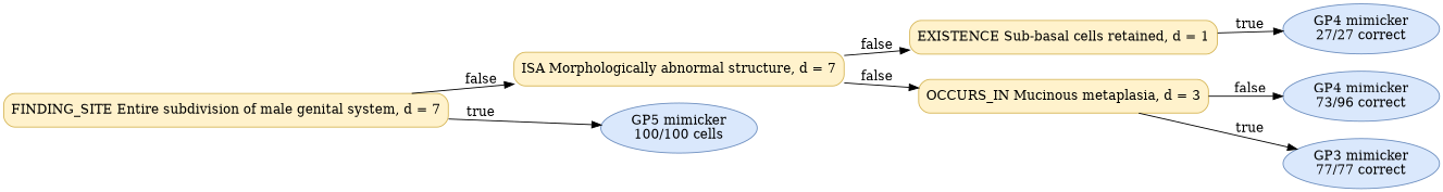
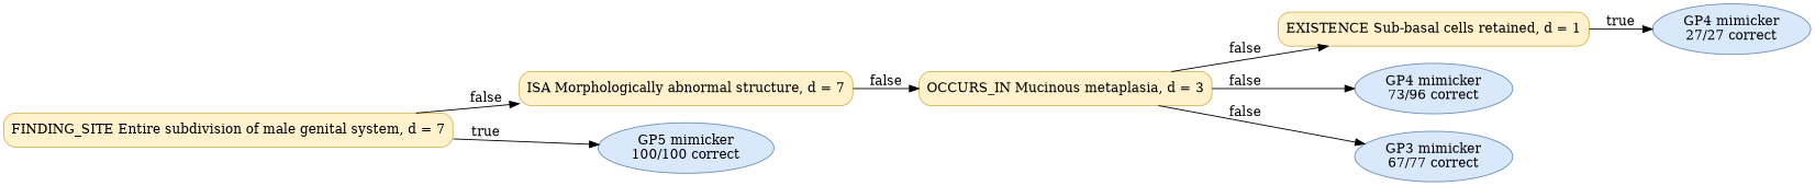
  digraph {
    fontname="Times-Roman"
    rankdir=LR
    node [color="#D6B656" fillcolor="#FFF2CC" fontname="Times-Roman" shape=box style="rounded,filled"]
    n1 [label="FINDING_SITE Entire subdivision of male genital system, d = 7"]
    n2 [label="ISA Morphologically abnormal structure, d = 7"]
-   n3 [color="#6C8EBF" fillcolor="#DAE8FC" label=<GP5 mimicker<br/>100/100 cells> shape=ellipse]
+   n3 [color="#6C8EBF" fillcolor="#DAE8FC" label=<GP5 mimicker<br/>100/100 correct> shape=ellipse]
    n4 [label="EXISTENCE Sub-basal cells retained, d = 1"]
    n5 [label="OCCURS_IN Mucinous metaplasia, d = 3"]
    n6 [color="#6C8EBF" fillcolor="#DAE8FC" label=<GP4 mimicker<br/>27/27 correct> shape=ellipse]
    n7 [color="#6C8EBF" fillcolor="#DAE8FC" label=<GP4 mimicker<br/>73/96 correct> shape=ellipse]
-   n8 [color="#6C8EBF" fillcolor="#DAE8FC" label=<GP3 mimicker<br/>77/77 correct> shape=ellipse]
+   n8 [color="#6C8EBF" fillcolor="#DAE8FC" label=<GP3 mimicker<br/>67/77 correct> shape=ellipse]
    n1 -> n2 [label=false]
    n1 -> n3 [label=true]
-   n2 -> n4 [label=false]
+   n5 -> n4 [label=false]
    n2 -> n5 [label=false]
    n4 -> n6 [label=true]
    n5 -> n7 [label=false]
-   n5 -> n8 [label=true]
+   n5 -> n8 [label=false]
  }
